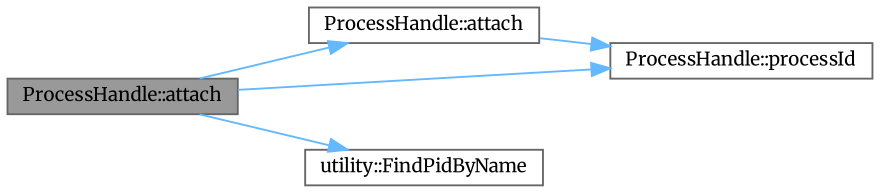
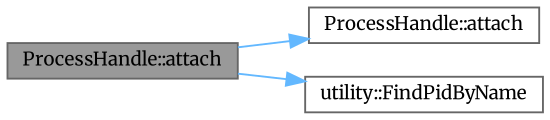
  digraph {
    rankdir=LR
    fontname=Merriweather
    node [color=grey40 fillcolor=white fontname=Merriweather fontsize=10 shape=box style=filled]
    edge [color=steelblue1 fontname=Merriweather fontsize=10 labelfontname=Helvetica labelfontsize=10 style=solid]
    n1 [color=gray40 fillcolor=grey60 fontcolor=black height=0.2 label="ProcessHandle::attach" width=0.4]
    n2 [height=0.2 label="ProcessHandle::attach" width=0.4]
-   n3 [height=0.2 label="ProcessHandle::processId" width=0.4]
    n4 [height=0.2 label="utility::FindPidByName" width=0.4]
    n1 -> n2
-   n1 -> n3
    n1 -> n4
-   n2 -> n3
  }
